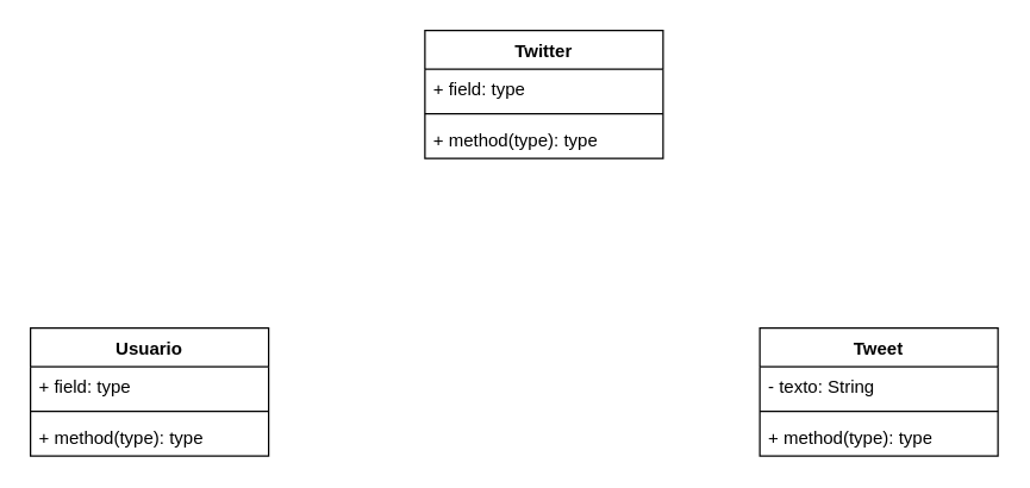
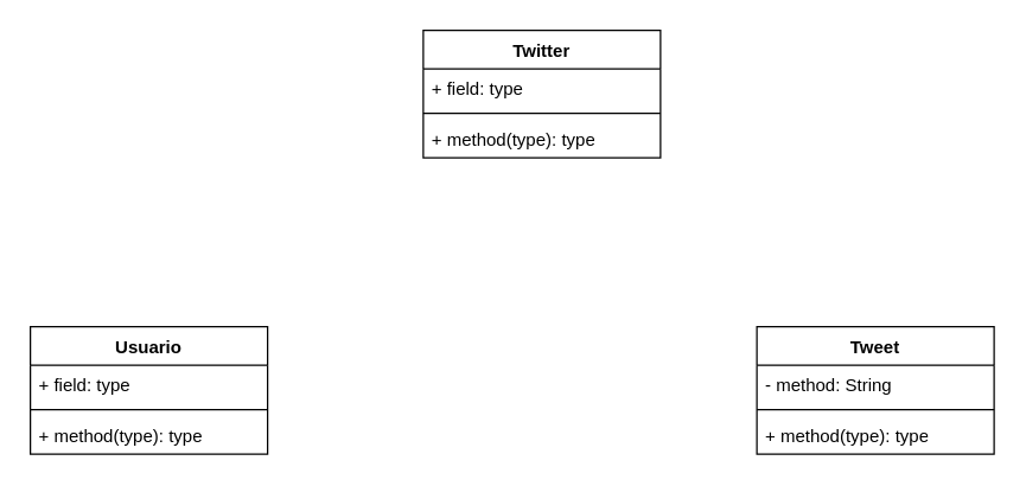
  <mxCell id="0" />
  <mxCell id="1" parent="0" />
  <mxCell id="2" value="Tweet" style="swimlane;fontStyle=1;align=center;verticalAlign=top;childLayout=stackLayout;horizontal=1;startSize=26;horizontalStack=0;resizeParent=1;resizeParentMax=0;resizeLast=0;collapsible=1;marginBottom=0;whiteSpace=wrap;html=1;" vertex="1" parent="1"><mxGeometry x="510" y="220" width="160" height="86" as="geometry" /></mxCell>
- <mxCell id="3" value="- texto: String" style="text;strokeColor=none;fillColor=none;align=left;verticalAlign=top;spacingLeft=4;spacingRight=4;overflow=hidden;rotatable=0;points=[[0,0.5],[1,0.5]];portConstraint=eastwest;whiteSpace=wrap;html=1;" vertex="1" parent="2"><mxGeometry y="26" width="160" height="26" as="geometry" /></mxCell>
+ <mxCell id="3" value="- method: String" style="text;strokeColor=none;fillColor=none;align=left;verticalAlign=top;spacingLeft=4;spacingRight=4;overflow=hidden;rotatable=0;points=[[0,0.5],[1,0.5]];portConstraint=eastwest;whiteSpace=wrap;html=1;" vertex="1" parent="2"><mxGeometry y="26" width="160" height="26" as="geometry" /></mxCell>
  <mxCell id="4" value="" style="line;strokeWidth=1;fillColor=none;align=left;verticalAlign=middle;spacingTop=-1;spacingLeft=3;spacingRight=3;rotatable=0;labelPosition=right;points=[];portConstraint=eastwest;strokeColor=inherit;" vertex="1" parent="2"><mxGeometry y="52" width="160" height="8" as="geometry" /></mxCell>
  <mxCell id="5" value="+ method(type): type" style="text;strokeColor=none;fillColor=none;align=left;verticalAlign=top;spacingLeft=4;spacingRight=4;overflow=hidden;rotatable=0;points=[[0,0.5],[1,0.5]];portConstraint=eastwest;whiteSpace=wrap;html=1;" vertex="1" parent="2"><mxGeometry y="60" width="160" height="26" as="geometry" /></mxCell>
  <mxCell id="6" value="Usuario" style="swimlane;fontStyle=1;align=center;verticalAlign=top;childLayout=stackLayout;horizontal=1;startSize=26;horizontalStack=0;resizeParent=1;resizeParentMax=0;resizeLast=0;collapsible=1;marginBottom=0;whiteSpace=wrap;html=1;" vertex="1" parent="1"><mxGeometry x="20" y="220" width="160" height="86" as="geometry" /></mxCell>
  <mxCell id="7" value="+ field: type" style="text;strokeColor=none;fillColor=none;align=left;verticalAlign=top;spacingLeft=4;spacingRight=4;overflow=hidden;rotatable=0;points=[[0,0.5],[1,0.5]];portConstraint=eastwest;whiteSpace=wrap;html=1;" vertex="1" parent="6"><mxGeometry y="26" width="160" height="26" as="geometry" /></mxCell>
  <mxCell id="8" value="" style="line;strokeWidth=1;fillColor=none;align=left;verticalAlign=middle;spacingTop=-1;spacingLeft=3;spacingRight=3;rotatable=0;labelPosition=right;points=[];portConstraint=eastwest;strokeColor=inherit;" vertex="1" parent="6"><mxGeometry y="52" width="160" height="8" as="geometry" /></mxCell>
  <mxCell id="9" value="+ method(type): type" style="text;strokeColor=none;fillColor=none;align=left;verticalAlign=top;spacingLeft=4;spacingRight=4;overflow=hidden;rotatable=0;points=[[0,0.5],[1,0.5]];portConstraint=eastwest;whiteSpace=wrap;html=1;" vertex="1" parent="6"><mxGeometry y="60" width="160" height="26" as="geometry" /></mxCell>
  <mxCell id="10" value="Twitter" style="swimlane;fontStyle=1;align=center;verticalAlign=top;childLayout=stackLayout;horizontal=1;startSize=26;horizontalStack=0;resizeParent=1;resizeParentMax=0;resizeLast=0;collapsible=1;marginBottom=0;whiteSpace=wrap;html=1;" vertex="1" parent="1"><mxGeometry x="285" y="20" width="160" height="86" as="geometry" /></mxCell>
  <mxCell id="11" value="+ field: type" style="text;strokeColor=none;fillColor=none;align=left;verticalAlign=top;spacingLeft=4;spacingRight=4;overflow=hidden;rotatable=0;points=[[0,0.5],[1,0.5]];portConstraint=eastwest;whiteSpace=wrap;html=1;" vertex="1" parent="10"><mxGeometry y="26" width="160" height="26" as="geometry" /></mxCell>
  <mxCell id="12" value="" style="line;strokeWidth=1;fillColor=none;align=left;verticalAlign=middle;spacingTop=-1;spacingLeft=3;spacingRight=3;rotatable=0;labelPosition=right;points=[];portConstraint=eastwest;strokeColor=inherit;" vertex="1" parent="10"><mxGeometry y="52" width="160" height="8" as="geometry" /></mxCell>
  <mxCell id="13" value="+ method(type): type" style="text;strokeColor=none;fillColor=none;align=left;verticalAlign=top;spacingLeft=4;spacingRight=4;overflow=hidden;rotatable=0;points=[[0,0.5],[1,0.5]];portConstraint=eastwest;whiteSpace=wrap;html=1;" vertex="1" parent="10"><mxGeometry y="60" width="160" height="26" as="geometry" /></mxCell>
